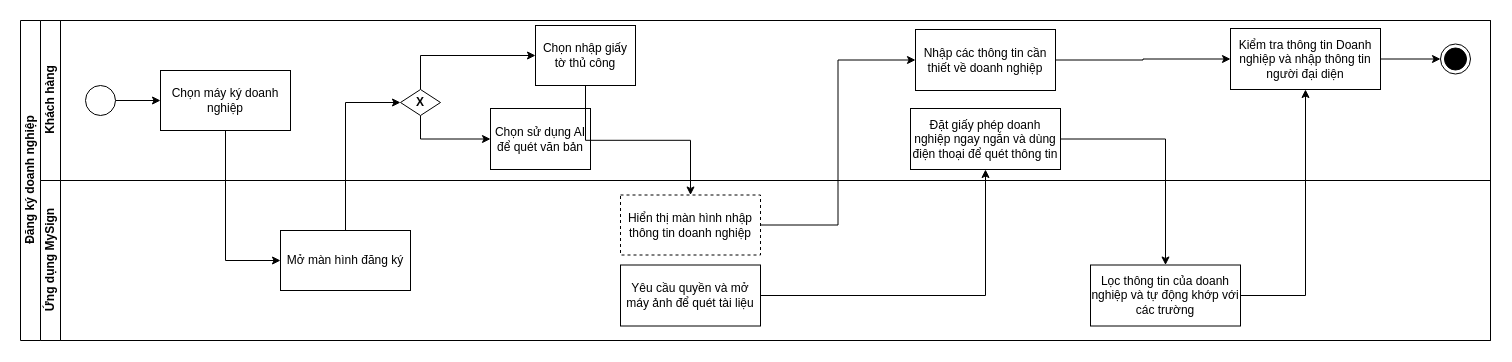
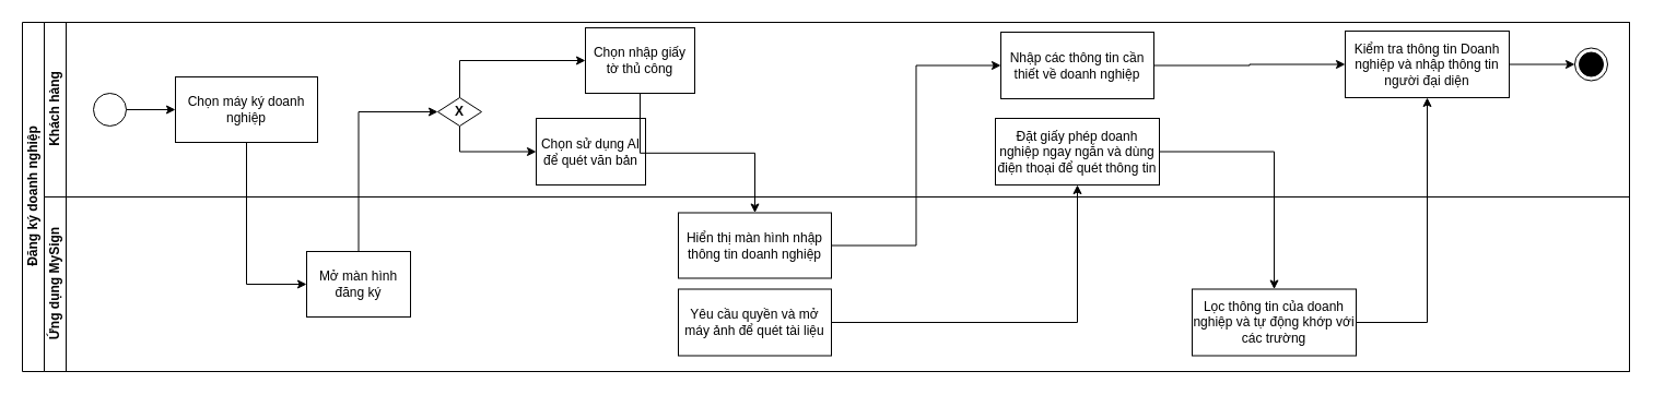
  <mxCell id="0" />
  <mxCell id="1" parent="0" />
  <mxCell id="2" value="Đăng ký doanh nghiệp" style="swimlane;html=1;childLayout=stackLayout;resizeParent=1;resizeParentMax=0;horizontal=0;startSize=20;horizontalStack=0;" parent="1" vertex="1"><mxGeometry x="20" y="20" width="1470" height="320" as="geometry" /></mxCell>
  <mxCell id="3" value="" style="edgeStyle=orthogonalEdgeStyle;rounded=0;orthogonalLoop=1;jettySize=auto;html=1;endArrow=classic;endFill=1;entryX=0;entryY=0.5;entryDx=0;entryDy=0;exitX=0.5;exitY=1;exitDx=0;exitDy=0;" parent="2" source="7" target="25" edge="1"><mxGeometry relative="1" as="geometry" /></mxCell>
  <mxCell id="4" value="Khách hàng" style="swimlane;html=1;startSize=20;horizontal=0;" parent="2" vertex="1"><mxGeometry x="20" width="1450" height="160" as="geometry" /></mxCell>
  <mxCell id="5" value="" style="edgeStyle=orthogonalEdgeStyle;rounded=0;orthogonalLoop=1;jettySize=auto;html=1;" parent="4" source="6" target="7" edge="1"><mxGeometry relative="1" as="geometry" /></mxCell>
  <mxCell id="6" value="" style="ellipse;whiteSpace=wrap;html=1;aspect=fixed;" parent="4" vertex="1"><mxGeometry x="45" y="65" width="30" height="30" as="geometry" /></mxCell>
  <mxCell id="7" value="Chọn máy ký doanh nghiệp" style="rounded=0;whiteSpace=wrap;html=1;fontFamily=Helvetica;fontSize=12;fontColor=#000000;align=center;" parent="4" vertex="1"><mxGeometry x="120" y="50" width="130" height="60" as="geometry" /></mxCell>
  <mxCell id="8" value="" style="edgeStyle=orthogonalEdgeStyle;rounded=0;orthogonalLoop=1;jettySize=auto;html=1;exitX=0.5;exitY=0;exitDx=0;exitDy=0;entryX=0;entryY=0.5;entryDx=0;entryDy=0;" edge="1" parent="4" source="10" target="11"><mxGeometry relative="1" as="geometry" /></mxCell>
  <mxCell id="9" style="edgeStyle=orthogonalEdgeStyle;rounded=0;orthogonalLoop=1;jettySize=auto;html=1;entryX=0;entryY=0.5;entryDx=0;entryDy=0;exitX=0.5;exitY=1;exitDx=0;exitDy=0;" edge="1" parent="4" source="10" target="12"><mxGeometry relative="1" as="geometry" /></mxCell>
  <mxCell id="10" value="&lt;b&gt;X&lt;/b&gt;" style="rhombus;whiteSpace=wrap;html=1;" vertex="1" parent="4"><mxGeometry x="360" y="69" width="40" height="26" as="geometry" /></mxCell>
  <mxCell id="11" value="Chọn nhập giấy tờ thủ công" style="whiteSpace=wrap;html=1;" vertex="1" parent="4"><mxGeometry x="495" y="5" width="100" height="60" as="geometry" /></mxCell>
  <mxCell id="12" value="Chọn sử dụng AI để quét văn bản" style="whiteSpace=wrap;html=1;" vertex="1" parent="4"><mxGeometry x="450" y="88" width="100" height="61" as="geometry" /></mxCell>
  <mxCell id="13" value="Đặt giấy phép doanh nghiệp ngay ngắn và dùng điện thoại để quét thông tin" style="whiteSpace=wrap;html=1;" vertex="1" parent="4"><mxGeometry x="870" y="88" width="150" height="61" as="geometry" /></mxCell>
  <mxCell id="14" value="" style="edgeStyle=orthogonalEdgeStyle;rounded=0;orthogonalLoop=1;jettySize=auto;html=1;" edge="1" parent="4" source="15" target="17"><mxGeometry relative="1" as="geometry" /></mxCell>
  <mxCell id="15" value="Nhập các thông tin cần thiết về doanh nghiệp" style="whiteSpace=wrap;html=1;" vertex="1" parent="4"><mxGeometry x="875" y="9" width="140" height="61" as="geometry" /></mxCell>
  <mxCell id="16" value="" style="edgeStyle=orthogonalEdgeStyle;rounded=0;orthogonalLoop=1;jettySize=auto;html=1;entryX=0;entryY=0.5;entryDx=0;entryDy=0;" edge="1" parent="4" source="17" target="18"><mxGeometry relative="1" as="geometry"><mxPoint x="1390" y="39" as="targetPoint" /></mxGeometry></mxCell>
  <mxCell id="17" value="Kiểm tra thông tin Doanh nghiệp và nhập thông tin người đại diện" style="whiteSpace=wrap;html=1;" vertex="1" parent="4"><mxGeometry x="1190" y="8" width="150" height="61" as="geometry" /></mxCell>
  <mxCell id="18" value="" style="ellipse;html=1;shape=endState;fillColor=#000000;strokeColor=#000000;" vertex="1" parent="4"><mxGeometry x="1400" y="23.5" width="30" height="30" as="geometry" /></mxCell>
  <mxCell id="19" style="edgeStyle=orthogonalEdgeStyle;rounded=0;orthogonalLoop=1;jettySize=auto;html=1;entryX=0;entryY=0.5;entryDx=0;entryDy=0;exitX=0.5;exitY=0;exitDx=0;exitDy=0;" edge="1" parent="2" source="25" target="10"><mxGeometry relative="1" as="geometry"><mxPoint x="395" y="110" as="targetPoint" /></mxGeometry></mxCell>
  <mxCell id="20" style="edgeStyle=orthogonalEdgeStyle;rounded=0;orthogonalLoop=1;jettySize=auto;html=1;entryX=0.5;entryY=0;entryDx=0;entryDy=0;" edge="1" parent="2" source="11" target="27"><mxGeometry relative="1" as="geometry" /></mxCell>
  <mxCell id="21" value="" style="edgeStyle=orthogonalEdgeStyle;rounded=0;orthogonalLoop=1;jettySize=auto;html=1;" edge="1" parent="2" source="26" target="13"><mxGeometry relative="1" as="geometry" /></mxCell>
  <mxCell id="22" style="edgeStyle=orthogonalEdgeStyle;rounded=0;orthogonalLoop=1;jettySize=auto;html=1;entryX=0;entryY=0.5;entryDx=0;entryDy=0;" edge="1" parent="2" source="27" target="15"><mxGeometry relative="1" as="geometry" /></mxCell>
  <mxCell id="23" value="" style="edgeStyle=orthogonalEdgeStyle;rounded=0;orthogonalLoop=1;jettySize=auto;html=1;" edge="1" parent="2" source="13" target="28"><mxGeometry relative="1" as="geometry" /></mxCell>
  <mxCell id="24" value="Ứng dụng MySign" style="swimlane;html=1;startSize=20;horizontal=0;" parent="2" vertex="1"><mxGeometry x="20" y="160" width="1450" height="160" as="geometry" /></mxCell>
- <mxCell id="25" value="Mở màn hình đăng ký" style="rounded=0;whiteSpace=wrap;html=1;fontFamily=Helvetica;fontSize=12;fontColor=#000000;align=center;" parent="24" vertex="1"><mxGeometry x="240" y="50" width="130" height="60" as="geometry" /></mxCell>
+ <mxCell id="25" value="Mở màn hình đăng ký" style="rounded=0;whiteSpace=wrap;html=1;fontFamily=Helvetica;fontSize=12;fontColor=#000000;align=center;" parent="24" vertex="1"><mxGeometry x="240" y="50" width="95" height="60" as="geometry" /></mxCell>
  <mxCell id="26" value="Yêu cầu quyền và mở máy ảnh để quét tài liệu" style="whiteSpace=wrap;html=1;" vertex="1" parent="24"><mxGeometry x="580" y="84.5" width="140" height="61" as="geometry" /></mxCell>
- <mxCell id="27" value="Hiển thị màn hình&amp;nbsp;nhập &lt;br&gt;thông tin doanh nghiệp" style="whiteSpace=wrap;html=1;dashed=1;" vertex="1" parent="24"><mxGeometry x="580" y="14.5" width="140" height="60" as="geometry" /></mxCell>
+ <mxCell id="27" value="Hiển thị màn hình&amp;nbsp;nhập &lt;br&gt;thông tin doanh nghiệp" style="whiteSpace=wrap;html=1;" vertex="1" parent="24"><mxGeometry x="580" y="14.5" width="140" height="60" as="geometry" /></mxCell>
  <mxCell id="28" value="Lọc thông tin của doanh nghiệp và tự động khớp với các trường" style="whiteSpace=wrap;html=1;" vertex="1" parent="24"><mxGeometry x="1050" y="84.5" width="150" height="61" as="geometry" /></mxCell>
  <mxCell id="29" style="edgeStyle=orthogonalEdgeStyle;rounded=0;orthogonalLoop=1;jettySize=auto;html=1;entryX=0.5;entryY=1;entryDx=0;entryDy=0;exitX=1;exitY=0.5;exitDx=0;exitDy=0;" edge="1" parent="2" source="28" target="17"><mxGeometry relative="1" as="geometry" /></mxCell>
